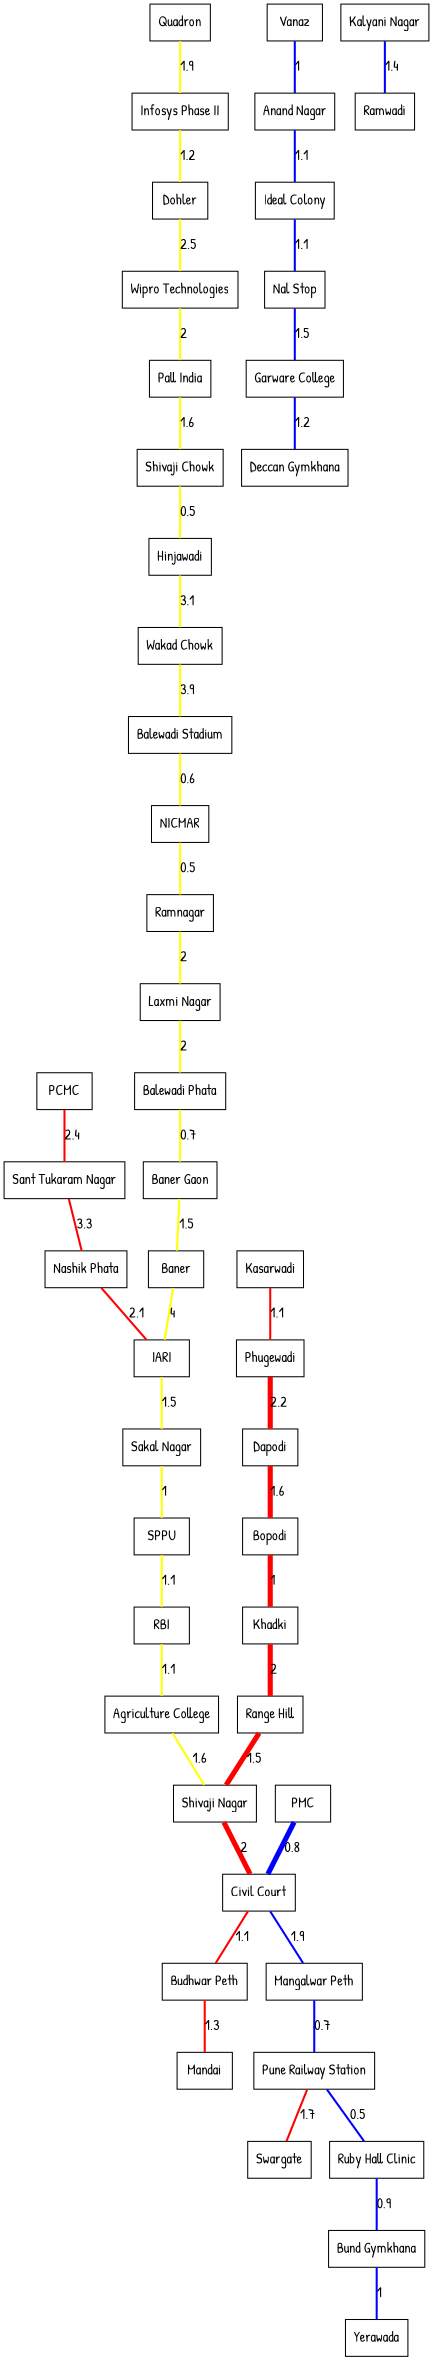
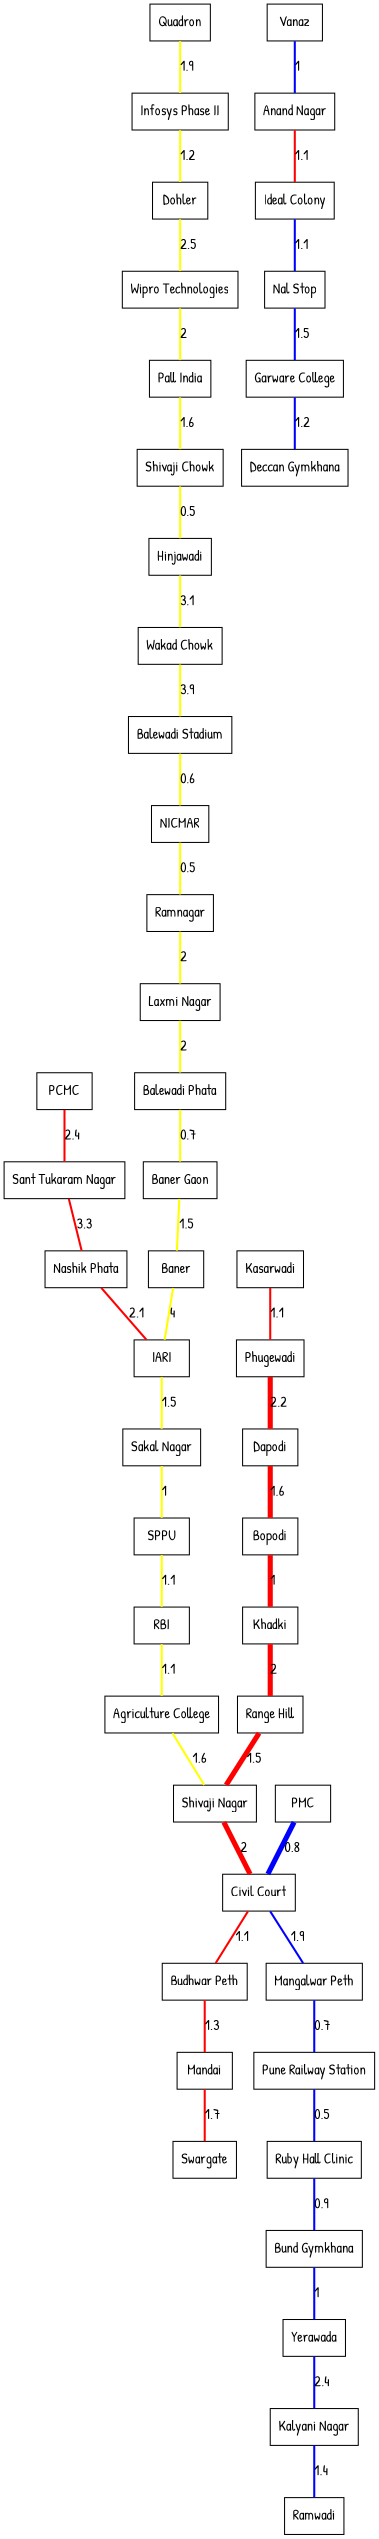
  graph {
    fontname="Patrick Hand"
    node [fontname="Patrick Hand" shape=rect]
    edge [color=yellow fontname="Patrick Hand" penwidth=2]
    PCMC
    "Sant Tukaram Nagar"
    "Nashik Phata"
    IARI
    Kasarwadi
    Phugewadi
    Dapodi
    Bopodi
    Khadki
    "Range Hill"
    "Shivaji Nagar"
    "Civil Court"
    "Budhwar Peth"
    "Mangalwar Peth"
    Mandai
    "Pune Railway Station"
    Swargate
    Vanaz
    "Anand Nagar"
    "Ideal Colony"
    "Nal Stop"
    "Garware College"
    "Deccan Gymkhana"
    PMC
    "Ruby Hall Clinic"
    n26 [label="Bund Gymkhana"]
    Yerawada
    "Kalyani Nagar"
    Ramwadi
    Quadron
    "Infosys Phase II"
    Dohler
    "Wipro Technologies"
    "Pall India"
    "Shivaji Chowk"
    Hinjawadi
    "Wakad Chowk"
    "Balewadi Stadium"
    NICMAR
    Ramnagar
    "Laxmi Nagar"
    "Balewadi Phata"
    "Baner Gaon"
    Baner
    "Sakal Nagar"
    SPPU
    RBI
    "Agriculture College"
    PCMC -- "Sant Tukaram Nagar" [color=red label=2.4]
    "Sant Tukaram Nagar" -- "Nashik Phata" [color=red label=3.3]
    "Nashik Phata" -- IARI [color=red label=2.1]
    IARI -- "Sakal Nagar" [label=1.5]
    Kasarwadi -- Phugewadi [color=red label=1.1]
    Phugewadi -- Dapodi [color=red label=2.2 penwidth=5]
    Dapodi -- Bopodi [color=red label=1.6 penwidth=5]
    Bopodi -- Khadki [color=red label=1 penwidth=5]
    Khadki -- "Range Hill" [color=red label=2 penwidth=5]
    "Range Hill" -- "Shivaji Nagar" [color=red label=1.5 penwidth=5]
    "Shivaji Nagar" -- "Civil Court" [color=red label=2 penwidth=5]
    "Civil Court" -- "Budhwar Peth" [color=red label=1.1]
    "Civil Court" -- "Mangalwar Peth" [color=blue label=1.9]
    "Budhwar Peth" -- Mandai [color=red label=1.3]
    "Mangalwar Peth" -- "Pune Railway Station" [color=blue label=0.7]
-   "Pune Railway Station" -- Swargate [color=red label=1.7]
+   Mandai -- Swargate [color=red label=1.7]
    "Pune Railway Station" -- "Ruby Hall Clinic" [color=blue label=0.5]
    Vanaz -- "Anand Nagar" [color=blue label=1]
-   "Anand Nagar" -- "Ideal Colony" [color=blue label=1.1]
+   "Anand Nagar" -- "Ideal Colony" [color=red label=1.1]
    "Ideal Colony" -- "Nal Stop" [color=blue label=1.1]
    "Nal Stop" -- "Garware College" [color=blue label=1.5]
    "Garware College" -- "Deccan Gymkhana" [color=blue label=1.2]
    PMC -- "Civil Court" [color=blue label=0.8 penwidth=5]
    "Ruby Hall Clinic" -- n26 [color=blue label=0.9]
    n26 -- Yerawada [color=blue label=1]
+   Yerawada -- "Kalyani Nagar" [color=blue label=2.4]
    "Kalyani Nagar" -- Ramwadi [color=blue label=1.4]
    Quadron -- "Infosys Phase II" [label=1.9]
    "Infosys Phase II" -- Dohler [label=1.2]
    Dohler -- "Wipro Technologies" [label=2.5]
    "Wipro Technologies" -- "Pall India" [label=2]
    "Pall India" -- "Shivaji Chowk" [label=1.6]
    "Shivaji Chowk" -- Hinjawadi [label=0.5]
    Hinjawadi -- "Wakad Chowk" [label=3.1]
    "Wakad Chowk" -- "Balewadi Stadium" [label=3.9]
    "Balewadi Stadium" -- NICMAR [label=0.6]
    NICMAR -- Ramnagar [label=0.5]
    Ramnagar -- "Laxmi Nagar" [label=2]
    "Laxmi Nagar" -- "Balewadi Phata" [label=2]
    "Balewadi Phata" -- "Baner Gaon" [label=0.7]
    "Baner Gaon" -- Baner [label=1.5]
    Baner -- IARI [label=4]
    "Sakal Nagar" -- SPPU [label=1]
    SPPU -- RBI [label=1.1]
    RBI -- "Agriculture College" [label=1.1]
    "Agriculture College" -- "Shivaji Nagar" [label=1.6]
  }
